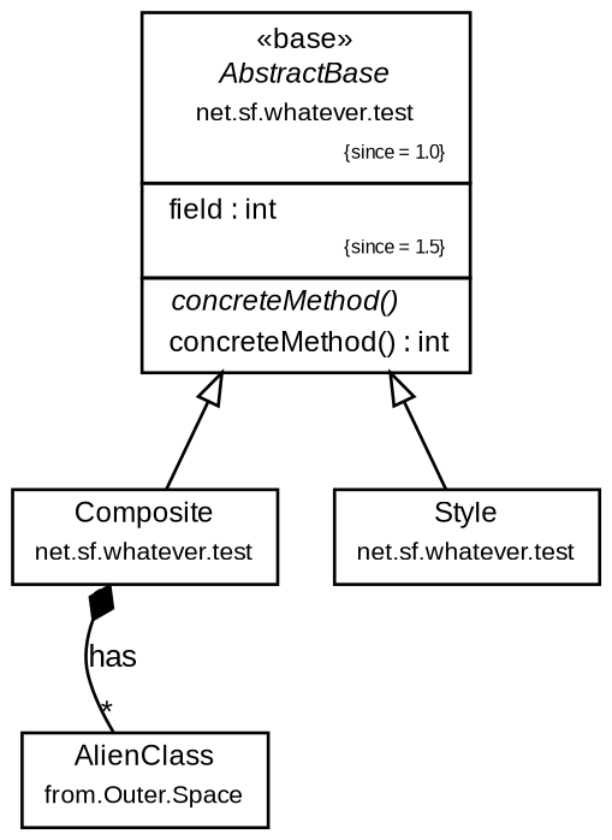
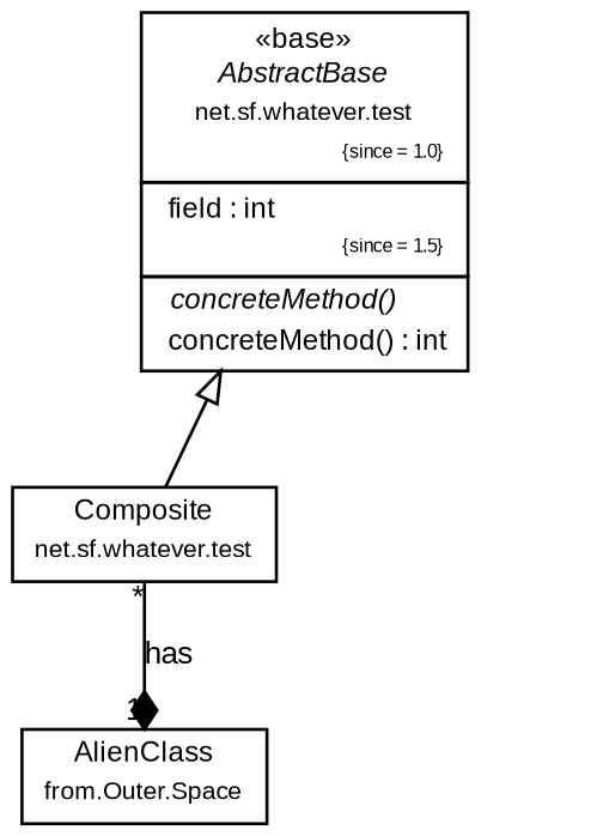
  digraph {
    nodesep=0.25
    ranksep=0.5
    node [fontcolor=black fontname=arial fontsize=9 margin=0 shape=plaintext]
    edge [arrowtail=empty color=black dir=back fontname=arial fontsize=10 labelfontname=arial labelfontsize=10 weight=10]
    n1 [height=0 label=<<table title="net.sf.whatever.test.AbstractBase" border="0" cellborder="1" cellspacing="0" cellpadding="2"><tr><td><table border="0" cellspacing="0" cellpadding="1"><tr><td align="center" balign="center"> &#171;base&#187; </td></tr><tr><td align="center" balign="center"> <font face="arial"><i>AbstractBase</i></font> </td></tr><tr><td align="center" balign="center"> <font point-size="8.0">net.sf.whatever.test</font> </td></tr><tr><td align="right" balign="right"> <font face="arial" point-size="6.0">{since = 1.0}</font> </td></tr></table></td></tr><tr><td><table border="0" cellspacing="0" cellpadding="1"><tr><td align="left" balign="left">  field : int </td></tr><tr><td align="right" balign="right"> <font face="arial" point-size="6.0">{since = 1.5}</font> </td></tr></table></td></tr><tr><td><table border="0" cellspacing="0" cellpadding="1"><tr><td align="left" balign="left"> <i> concreteMethod()</i> </td></tr><tr><td align="left" balign="left">  concreteMethod() : int </td></tr></table></td></tr></table>> width=0]
    n2 [height=0 label=<<table title="net.sf.whatever.test.Composite" border="0" cellborder="1" cellspacing="0" cellpadding="2"><tr><td><table border="0" cellspacing="0" cellpadding="1"><tr><td align="center" balign="center"> <font face="arial">Composite</font> </td></tr><tr><td align="center" balign="center"> <font point-size="8.0">net.sf.whatever.test</font> </td></tr></table></td></tr></table>> width=0]
-   n3 [height=0 label=<<table title="net.sf.whatever.test.Style" border="0" cellborder="1" cellspacing="0" cellpadding="2"><tr><td><table border="0" cellspacing="0" cellpadding="1"><tr><td align="center" balign="center"> <font face="arial">Style</font> </td></tr><tr><td align="center" balign="center"> <font point-size="8.0">net.sf.whatever.test</font> </td></tr></table></td></tr></table>> width=0]
    n4 [height=0 label=<<table title="from.Outer.Space.AlienClass" border="0" cellborder="1" cellspacing="0" cellpadding="2" href="http://docs.oracle.com/javase/7/docs/api/from/Outer.Space.AlienClass.html" target="_parent"><tr><td><table border="0" cellspacing="0" cellpadding="1"><tr><td align="center" balign="center"> <font face="arial">AlienClass</font> </td></tr><tr><td align="center" balign="center"> <font point-size="8.0">from.Outer.Space</font> </td></tr></table></td></tr></table>> width=0]
    n1 -> n2
-   n1 -> n3
-   n2 -> n4 [arrowhead=none arrowtail=diamond headlabel="*" label=has taillabel=1 weight=6]
+   n4 -> n2 [arrowhead=none arrowtail=diamond headlabel="*" label=has taillabel=1 weight=6]
  }
